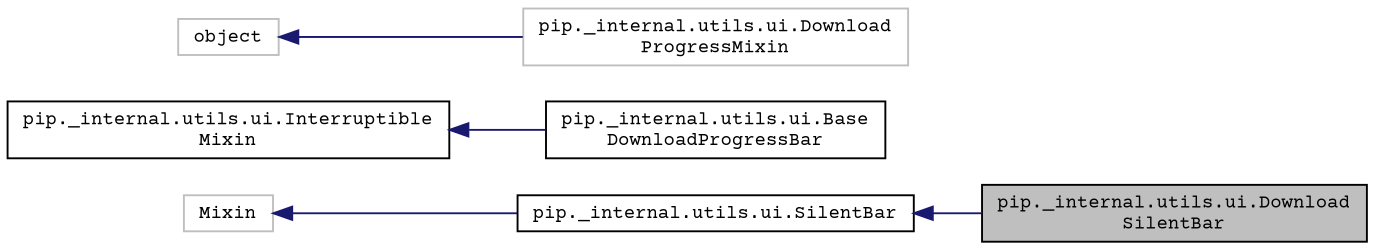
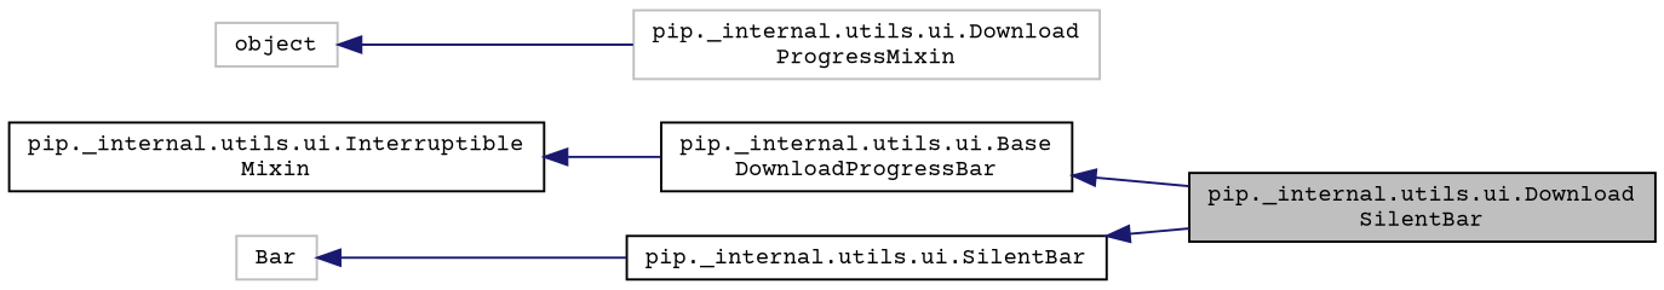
  digraph {
    fontname="Courier Prime"
    rankdir=LR
    node [color=black fillcolor=white fontname="Courier Prime" fontsize=10 shape=record style=filled]
    edge [color=midnightblue dir=back fontname="Courier Prime" fontsize=10 labelfontname=Helvetica labelfontsize=10 style=solid]
    n1 [fillcolor=grey75 fontcolor=black height=0.2 label="pip._internal.utils.ui.Download\lSilentBar" width=0.4]
    n2 [height=0.2 label="pip._internal.utils.ui.Base\lDownloadProgressBar" width=0.4]
    n3 [color=grey75 height=0.2 label=object width=0.4]
    n4 [color=grey75 height=0.2 label="pip._internal.utils.ui.Download\lProgressMixin" width=0.4]
    n5 [height=0.2 label="pip._internal.utils.ui.Interruptible\lMixin" width=0.4]
    n6 [height=0.2 label="pip._internal.utils.ui.SilentBar" width=0.4]
-   n7 [color=grey75 height=0.2 label=Mixin width=0.4]
+   n7 [color=grey75 height=0.2 label=Bar width=0.4]
+   n2 -> n1
    n3 -> n4
    n5 -> n2
    n6 -> n1
    n7 -> n6
  }
